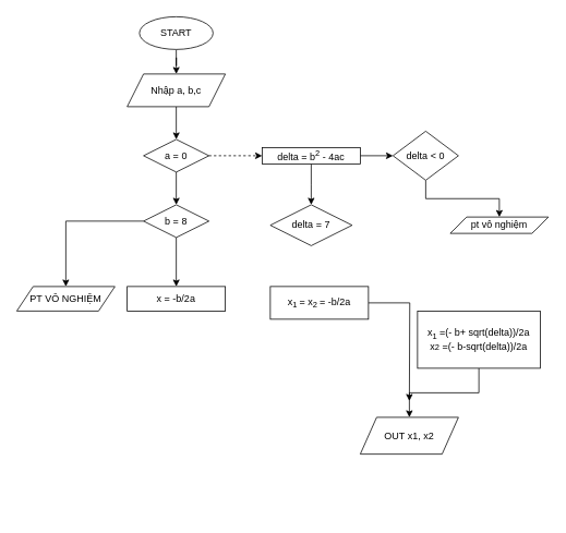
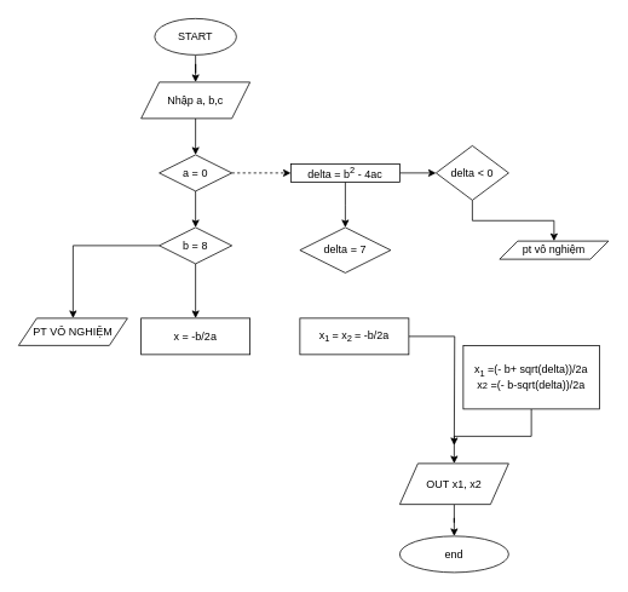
  <mxCell id="0" />
  <mxCell id="1" parent="0" />
  <mxCell id="2" style="edgeStyle=orthogonalEdgeStyle;rounded=0;orthogonalLoop=1;jettySize=auto;html=1;" parent="1" source="3" target="5" edge="1"><mxGeometry relative="1" as="geometry"><mxPoint x="215" y="110" as="targetPoint" /></mxGeometry></mxCell>
  <mxCell id="3" value="START&lt;br&gt;" style="ellipse;whiteSpace=wrap;html=1;" parent="1" vertex="1"><mxGeometry x="170" y="20" width="90" height="40" as="geometry" /></mxCell>
  <mxCell id="4" style="edgeStyle=orthogonalEdgeStyle;rounded=0;orthogonalLoop=1;jettySize=auto;html=1;" parent="1" source="5" target="8" edge="1"><mxGeometry relative="1" as="geometry"><mxPoint x="215" y="170" as="targetPoint" /></mxGeometry></mxCell>
  <mxCell id="5" value="Nhập a, b,c" style="shape=parallelogram;perimeter=parallelogramPerimeter;whiteSpace=wrap;html=1;fixedSize=1;" parent="1" vertex="1"><mxGeometry x="155" y="90" width="120" height="40" as="geometry" /></mxCell>
  <mxCell id="6" style="edgeStyle=orthogonalEdgeStyle;rounded=0;orthogonalLoop=1;jettySize=auto;html=1;" parent="1" source="8" target="25" edge="1"><mxGeometry relative="1" as="geometry"><mxPoint x="215" y="270" as="targetPoint" /></mxGeometry></mxCell>
  <mxCell id="7" style="edgeStyle=orthogonalEdgeStyle;rounded=0;orthogonalLoop=1;jettySize=auto;html=1;dashed=1;" parent="1" source="8" target="19" edge="1"><mxGeometry relative="1" as="geometry"><mxPoint x="380" y="190" as="targetPoint" /></mxGeometry></mxCell>
  <mxCell id="8" value="a = 0" style="rhombus;whiteSpace=wrap;html=1;" parent="1" vertex="1"><mxGeometry x="175" y="170" width="80" height="40" as="geometry" /></mxCell>
  <mxCell id="9" value="delta = 7" style="rhombus;whiteSpace=wrap;html=1;" parent="1" vertex="1"><mxGeometry x="330" y="250" width="100" height="50" as="geometry" /></mxCell>
  <mxCell id="10" style="edgeStyle=orthogonalEdgeStyle;rounded=0;orthogonalLoop=1;jettySize=auto;html=1;" parent="1" source="11" edge="1"><mxGeometry relative="1" as="geometry"><mxPoint x="500" y="490" as="targetPoint" /></mxGeometry></mxCell>
  <mxCell id="11" value="x&lt;sub&gt;1 &lt;/sub&gt;= x&lt;sub&gt;2 &lt;/sub&gt;= -b/2a" style="rounded=0;whiteSpace=wrap;html=1;" parent="1" vertex="1"><mxGeometry x="330" y="350" width="120" height="40" as="geometry" /></mxCell>
  <mxCell id="12" style="edgeStyle=orthogonalEdgeStyle;rounded=0;orthogonalLoop=1;jettySize=auto;html=1;entryX=0.5;entryY=0;entryDx=0;entryDy=0;" parent="1" source="13" target="15" edge="1"><mxGeometry relative="1" as="geometry"><mxPoint x="585" y="500" as="targetPoint" /></mxGeometry></mxCell>
  <mxCell id="13" value="x&lt;sub&gt;1&lt;/sub&gt;&amp;nbsp;=(- b+ sqrt(delta))/2a&lt;br&gt;x&lt;span style=&quot;font-size: 10px&quot;&gt;2&lt;/span&gt;&amp;nbsp;=(- b-sqrt(delta))/2a" style="rounded=0;whiteSpace=wrap;html=1;" parent="1" vertex="1"><mxGeometry x="510" y="380" width="150" height="70" as="geometry" /></mxCell>
+ <mxCell id="14" style="edgeStyle=orthogonalEdgeStyle;rounded=0;orthogonalLoop=1;jettySize=auto;html=1;" parent="1" source="15" target="16" edge="1"><mxGeometry relative="1" as="geometry"><mxPoint x="500" y="590" as="targetPoint" /></mxGeometry></mxCell>
  <mxCell id="15" value="OUT x1, x2" style="shape=parallelogram;perimeter=parallelogramPerimeter;whiteSpace=wrap;html=1;fixedSize=1;" parent="1" vertex="1"><mxGeometry x="440" y="510" width="120" height="45" as="geometry" /></mxCell>
+ <mxCell id="16" value="end" style="ellipse;whiteSpace=wrap;html=1;" parent="1" vertex="1"><mxGeometry x="440" y="590" width="120" height="40" as="geometry" /></mxCell>
  <mxCell id="17" style="edgeStyle=orthogonalEdgeStyle;rounded=0;orthogonalLoop=1;jettySize=auto;html=1;" parent="1" source="19" edge="1"><mxGeometry relative="1" as="geometry"><mxPoint x="380" y="250" as="targetPoint" /></mxGeometry></mxCell>
  <mxCell id="18" style="edgeStyle=orthogonalEdgeStyle;rounded=0;orthogonalLoop=1;jettySize=auto;html=1;" parent="1" source="19" target="21" edge="1"><mxGeometry relative="1" as="geometry"><mxPoint x="510" y="190" as="targetPoint" /></mxGeometry></mxCell>
  <mxCell id="19" value="delta = b&lt;sup&gt;2&lt;/sup&gt;&amp;nbsp;- 4ac" style="rounded=0;whiteSpace=wrap;html=1;" parent="1" vertex="1"><mxGeometry x="320" y="180" width="120" height="20" as="geometry" /></mxCell>
  <mxCell id="20" style="edgeStyle=orthogonalEdgeStyle;rounded=0;orthogonalLoop=1;jettySize=auto;html=1;" parent="1" source="21" target="22" edge="1"><mxGeometry relative="1" as="geometry"><mxPoint x="600" y="230" as="targetPoint" /></mxGeometry></mxCell>
  <mxCell id="21" value="delta &amp;lt; 0" style="rhombus;whiteSpace=wrap;html=1;" parent="1" vertex="1"><mxGeometry x="480" y="160" width="80" height="60" as="geometry" /></mxCell>
  <mxCell id="22" value="pt vô nghiệm" style="shape=parallelogram;perimeter=parallelogramPerimeter;whiteSpace=wrap;html=1;fixedSize=1;" parent="1" vertex="1"><mxGeometry x="550" y="265" width="120" height="20" as="geometry" /></mxCell>
  <mxCell id="23" style="edgeStyle=orthogonalEdgeStyle;rounded=0;orthogonalLoop=1;jettySize=auto;html=1;" parent="1" source="25" target="26" edge="1"><mxGeometry relative="1" as="geometry"><mxPoint x="90" y="350" as="targetPoint" /></mxGeometry></mxCell>
  <mxCell id="24" style="edgeStyle=orthogonalEdgeStyle;rounded=0;orthogonalLoop=1;jettySize=auto;html=1;" parent="1" source="25" target="27" edge="1"><mxGeometry relative="1" as="geometry"><mxPoint x="215" y="330" as="targetPoint" /></mxGeometry></mxCell>
  <mxCell id="25" value="b = 8" style="rhombus;whiteSpace=wrap;html=1;" parent="1" vertex="1"><mxGeometry x="175" y="250" width="80" height="40" as="geometry" /></mxCell>
  <mxCell id="26" value="PT VÔ NGHIỆM" style="shape=parallelogram;perimeter=parallelogramPerimeter;whiteSpace=wrap;html=1;fixedSize=1;" parent="1" vertex="1"><mxGeometry x="20" y="350" width="120" height="30" as="geometry" /></mxCell>
- <mxCell id="27" value="x = -b/2a" style="rounded=0;whiteSpace=wrap;html=1;" parent="1" vertex="1"><mxGeometry x="155" y="350" width="120" height="30" as="geometry" /></mxCell>
+ <mxCell id="27" value="x = -b/2a" style="rounded=0;whiteSpace=wrap;html=1;" parent="1" vertex="1"><mxGeometry x="155" y="350" width="120" height="40" as="geometry" /></mxCell>
